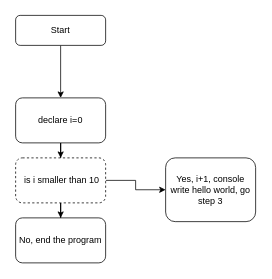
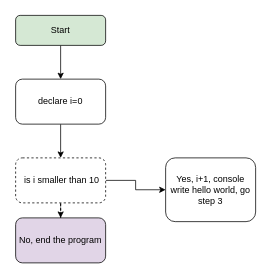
  <mxCell id="0" />
  <mxCell id="1" parent="0" />
  <mxCell id="2" value="" style="edgeStyle=orthogonalEdgeStyle;rounded=0;orthogonalLoop=1;jettySize=auto;html=1;" edge="1" parent="1" source="3" target="5"><mxGeometry relative="1" as="geometry" /></mxCell>
- <mxCell id="3" value="Start" style="rounded=1;whiteSpace=wrap;html=1;fontSize=12;glass=0;strokeWidth=1;shadow=0;" parent="1" vertex="1"><mxGeometry x="20" y="20" width="120" height="40" as="geometry" /></mxCell>
+ <mxCell id="3" value="Start" style="rounded=1;whiteSpace=wrap;html=1;fontSize=12;glass=0;strokeWidth=1;shadow=0;fillColor=#d5e8d4;" parent="1" vertex="1"><mxGeometry x="20" y="20" width="120" height="40" as="geometry" /></mxCell>
  <mxCell id="4" value="" style="edgeStyle=orthogonalEdgeStyle;rounded=0;orthogonalLoop=1;jettySize=auto;html=1;" edge="1" parent="1" source="5" target="8"><mxGeometry relative="1" as="geometry" /></mxCell>
- <mxCell id="5" value="declare i=0" style="whiteSpace=wrap;html=1;rounded=1;glass=0;strokeWidth=1;shadow=0;" vertex="1" parent="1"><mxGeometry x="20" y="130" width="120" height="60" as="geometry" /></mxCell>
+ <mxCell id="5" value="declare i=0" style="whiteSpace=wrap;html=1;rounded=1;glass=0;strokeWidth=1;shadow=0;" vertex="1" parent="1"><mxGeometry x="20" y="105" width="120" height="60" as="geometry" /></mxCell>
  <mxCell id="6" value="" style="edgeStyle=orthogonalEdgeStyle;rounded=0;orthogonalLoop=1;jettySize=auto;html=1;" edge="1" parent="1" source="8" target="9"><mxGeometry relative="1" as="geometry" /></mxCell>
- <mxCell id="7" value="" style="edgeStyle=orthogonalEdgeStyle;rounded=0;orthogonalLoop=1;jettySize=auto;html=1;" edge="1" parent="1" source="8" target="10"><mxGeometry relative="1" as="geometry" /></mxCell>
+ <mxCell id="7" value="" style="edgeStyle=orthogonalEdgeStyle;rounded=0;orthogonalLoop=1;jettySize=auto;html=1;dashed=1;" edge="1" parent="1" source="8" target="10"><mxGeometry relative="1" as="geometry" /></mxCell>
  <mxCell id="8" value="&amp;nbsp;is i smaller than 10" style="whiteSpace=wrap;html=1;rounded=1;glass=0;strokeWidth=1;shadow=0;dashed=1;" vertex="1" parent="1"><mxGeometry x="20" y="210" width="120" height="60" as="geometry" /></mxCell>
  <mxCell id="9" value="Yes, i+1, console write hello world, go step 3" style="whiteSpace=wrap;html=1;rounded=1;glass=0;strokeWidth=1;shadow=0;" vertex="1" parent="1"><mxGeometry x="220" y="210" width="120" height="85" as="geometry" /></mxCell>
- <mxCell id="10" value="No, end the program" style="whiteSpace=wrap;html=1;rounded=1;glass=0;strokeWidth=1;shadow=0;" vertex="1" parent="1"><mxGeometry x="20" y="290" width="120" height="60" as="geometry" /></mxCell>
+ <mxCell id="10" value="No, end the program" style="whiteSpace=wrap;html=1;rounded=1;glass=0;strokeWidth=1;shadow=0;fillColor=#e1d5e7;" vertex="1" parent="1"><mxGeometry x="20" y="290" width="120" height="60" as="geometry" /></mxCell>
